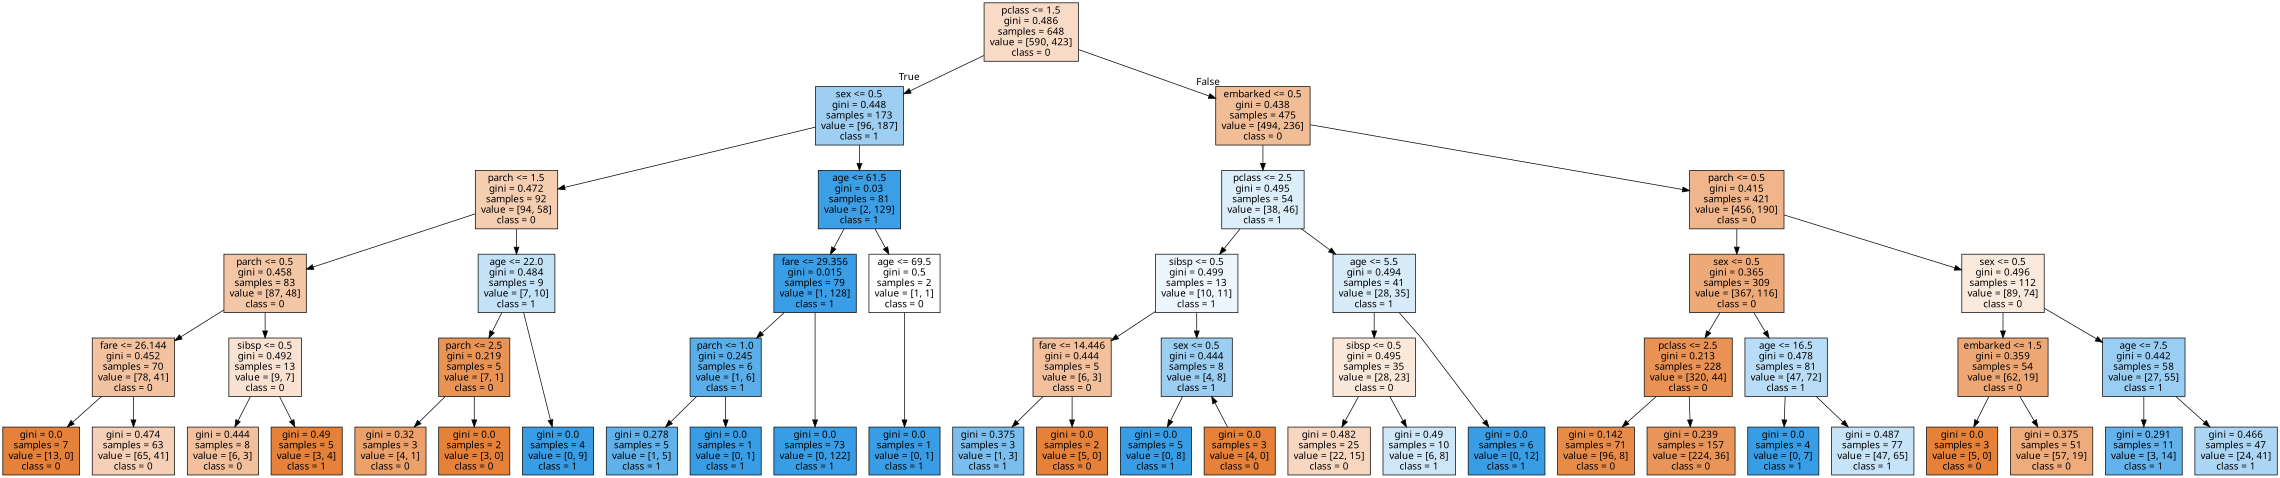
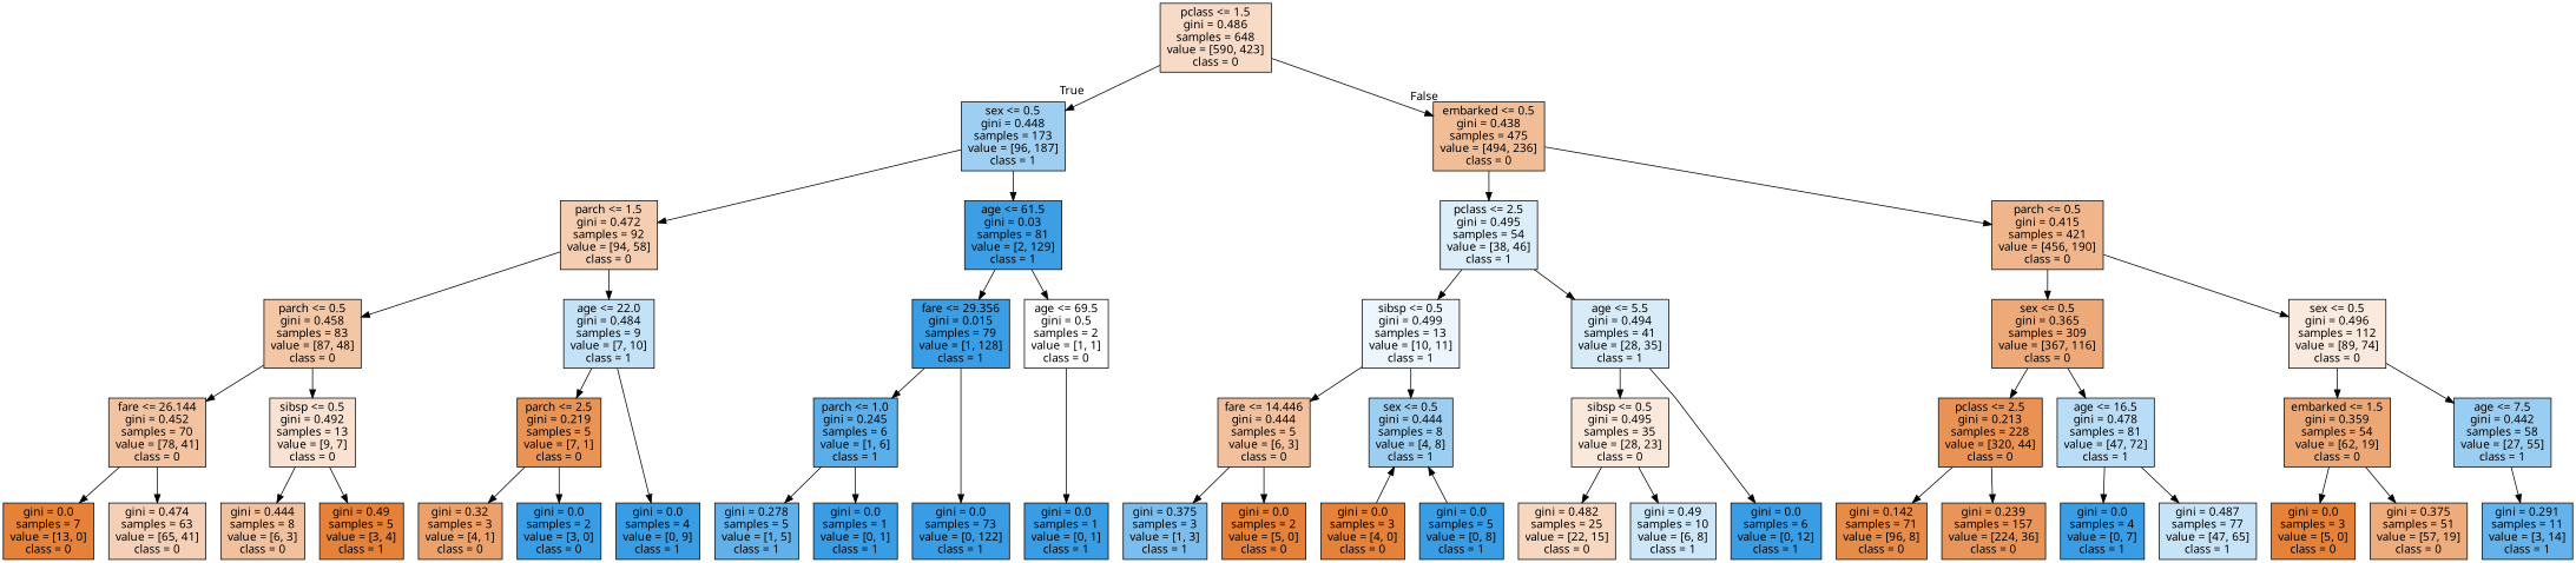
  digraph {
    fontname="Noto Sans"
    ranksep=equally
    splines=polyline
    node [color=black fillcolor="#399de5ff" fontname="Noto Sans" shape=box style=filled]
    edge [fontname="Noto Sans"]
    n1 [fillcolor="#e5813948" label="pclass <= 1.5\ngini = 0.486\nsamples = 648\nvalue = [590, 423]\nclass = 0"]
    n2 [fillcolor="#399de57c" label="sex <= 0.5\ngini = 0.448\nsamples = 173\nvalue = [96, 187]\nclass = 1"]
    n3 [fillcolor="#e5813985" label="embarked <= 0.5\ngini = 0.438\nsamples = 475\nvalue = [494, 236]\nclass = 0"]
    n4 [fillcolor="#e5813962" label="parch <= 1.5\ngini = 0.472\nsamples = 92\nvalue = [94, 58]\nclass = 0"]
    n5 [fillcolor="#399de5fb" label="age <= 61.5\ngini = 0.03\nsamples = 81\nvalue = [2, 129]\nclass = 1"]
    n6 [fillcolor="#399de52c" label="pclass <= 2.5\ngini = 0.495\nsamples = 54\nvalue = [38, 46]\nclass = 1"]
    n7 [fillcolor="#e5813995" label="parch <= 0.5\ngini = 0.415\nsamples = 421\nvalue = [456, 190]\nclass = 0"]
    n8 [fillcolor="#e5813972" label="parch <= 0.5\ngini = 0.458\nsamples = 83\nvalue = [87, 48]\nclass = 0"]
    n9 [fillcolor="#399de54d" label="age <= 22.0\ngini = 0.484\nsamples = 9\nvalue = [7, 10]\nclass = 1"]
    n10 [fillcolor="#399de5fd" label="fare <= 29.356\ngini = 0.015\nsamples = 79\nvalue = [1, 128]\nclass = 1"]
    n11 [fillcolor="#e5813900" label="age <= 69.5\ngini = 0.5\nsamples = 2\nvalue = [1, 1]\nclass = 0"]
    n12 [fillcolor="#399de517" label="sibsp <= 0.5\ngini = 0.499\nsamples = 13\nvalue = [10, 11]\nclass = 1"]
    n13 [fillcolor="#399de533" label="age <= 5.5\ngini = 0.494\nsamples = 41\nvalue = [28, 35]\nclass = 1"]
    n14 [fillcolor="#e58139ae" label="sex <= 0.5\ngini = 0.365\nsamples = 309\nvalue = [367, 116]\nclass = 0"]
    n15 [fillcolor="#e581392b" label="sex <= 0.5\ngini = 0.496\nsamples = 112\nvalue = [89, 74]\nclass = 0"]
    n16 [fillcolor="#e5813979" label="fare <= 26.144\ngini = 0.452\nsamples = 70\nvalue = [78, 41]\nclass = 0"]
    n17 [fillcolor="#e5813939" label="sibsp <= 0.5\ngini = 0.492\nsamples = 13\nvalue = [9, 7]\nclass = 0"]
    n18 [fillcolor="#e58139db" label="parch <= 2.5\ngini = 0.219\nsamples = 5\nvalue = [7, 1]\nclass = 0"]
    n19 [fillcolor="#399de5d4" label="parch <= 1.0\ngini = 0.245\nsamples = 6\nvalue = [1, 6]\nclass = 1"]
    n20 [fillcolor="#e581397f" label="fare <= 14.446\ngini = 0.444\nsamples = 5\nvalue = [6, 3]\nclass = 0"]
    n21 [fillcolor="#399de57f" label="sex <= 0.5\ngini = 0.444\nsamples = 8\nvalue = [4, 8]\nclass = 1"]
    n22 [fillcolor="#e581392e" label="sibsp <= 0.5\ngini = 0.495\nsamples = 35\nvalue = [28, 23]\nclass = 0"]
    n23 [fillcolor="#e58139dc" label="pclass <= 2.5\ngini = 0.213\nsamples = 228\nvalue = [320, 44]\nclass = 0"]
    n24 [fillcolor="#399de559" label="age <= 16.5\ngini = 0.478\nsamples = 81\nvalue = [47, 72]\nclass = 1"]
    n25 [fillcolor="#e58139b1" label="embarked <= 1.5\ngini = 0.359\nsamples = 54\nvalue = [62, 19]\nclass = 0"]
    n26 [fillcolor="#399de582" label="age <= 7.5\ngini = 0.442\nsamples = 58\nvalue = [27, 55]\nclass = 1"]
    n27 [fillcolor="#e58139ff" label="gini = 0.0\nsamples = 7\nvalue = [13, 0]\nclass = 0"]
    n28 [fillcolor="#e581395e" label="gini = 0.474\nsamples = 63\nvalue = [65, 41]\nclass = 0"]
    n29 [fillcolor="#e581397f" label="gini = 0.444\nsamples = 8\nvalue = [6, 3]\nclass = 0"]
    n30 [fillcolor="#e58139ff" label="gini = 0.49\nsamples = 5\nvalue = [3, 4]\nclass = 1"]
    n31 [label="gini = 0.0\nsamples = 4\nvalue = [0, 9]\nclass = 1"]
    n32 [fillcolor="#e58139bf" label="gini = 0.32\nsamples = 3\nvalue = [4, 1]\nclass = 0"]
-   n33 [fillcolor="#e58139ff" label="gini = 0.0\nsamples = 2\nvalue = [3, 0]\nclass = 0"]
+   n33 [label="gini = 0.0\nsamples = 2\nvalue = [3, 0]\nclass = 0"]
    n34 [fillcolor="#399de5cc" label="gini = 0.278\nsamples = 5\nvalue = [1, 5]\nclass = 1"]
    n35 [label="gini = 0.0\nsamples = 1\nvalue = [0, 1]\nclass = 1"]
    n36 [label="gini = 0.0\nsamples = 73\nvalue = [0, 122]\nclass = 1"]
    n37 [label="gini = 0.0\nsamples = 1\nvalue = [0, 1]\nclass = 1"]
    n38 [fillcolor="#399de5aa" label="gini = 0.375\nsamples = 3\nvalue = [1, 3]\nclass = 1"]
    n39 [fillcolor="#e58139ff" label="gini = 0.0\nsamples = 2\nvalue = [5, 0]\nclass = 0"]
    n40 [fillcolor="#e58139ff" label="gini = 0.0\nsamples = 3\nvalue = [4, 0]\nclass = 0"]
    n41 [label="gini = 0.0\nsamples = 5\nvalue = [0, 8]\nclass = 1"]
    n42 [label="gini = 0.0\nsamples = 6\nvalue = [0, 12]\nclass = 1"]
    n43 [fillcolor="#e5813951" label="gini = 0.482\nsamples = 25\nvalue = [22, 15]\nclass = 0"]
    n44 [fillcolor="#399de540" label="gini = 0.49\nsamples = 10\nvalue = [6, 8]\nclass = 1"]
    n45 [fillcolor="#e58139ea" label="gini = 0.142\nsamples = 71\nvalue = [96, 8]\nclass = 0"]
    n46 [fillcolor="#e58139d6" label="gini = 0.239\nsamples = 157\nvalue = [224, 36]\nclass = 0"]
    n47 [label="gini = 0.0\nsamples = 4\nvalue = [0, 7]\nclass = 1"]
    n48 [fillcolor="#399de547" label="gini = 0.487\nsamples = 77\nvalue = [47, 65]\nclass = 1"]
    n49 [fillcolor="#e58139ff" label="gini = 0.0\nsamples = 3\nvalue = [5, 0]\nclass = 0"]
    n50 [fillcolor="#e58139aa" label="gini = 0.375\nsamples = 51\nvalue = [57, 19]\nclass = 0"]
    n51 [fillcolor="#399de5c8" label="gini = 0.291\nsamples = 11\nvalue = [3, 14]\nclass = 1"]
-   n52 [fillcolor="#399de56a" label="gini = 0.466\nsamples = 47\nvalue = [24, 41]\nclass = 1"]
    subgraph sub_1 {
      rank=same
      n1
    }
    subgraph sub_2 {
      rank=same
      n2
      n3
    }
    subgraph sub_3 {
      rank=same
      n4
      n5
      n6
      n7
    }
    subgraph sub_4 {
      rank=same
      n8
      n9
      n10
      n11
      n12
      n13
      n14
      n15
    }
    subgraph sub_5 {
      rank=same
      n16
      n17
      n18
      n19
      n20
      n21
      n22
      n23
      n24
      n25
      n26
    }
    subgraph sub_6 {
      rank=same
      n27
      n28
      n29
      n30
      n31
      n32
      n33
      n34
      n35
      n36
      n37
      n38
      n39
      n40
      n41
      n42
      n43
      n44
      n45
      n46
      n47
      n48
      n49
      n50
      n51
-     n52
    }
    n1 -> n2 [headlabel=True labelangle=45 labeldistance=2.5]
    n1 -> n3 [headlabel=False labelangle=-45 labeldistance=2.5]
    n2 -> n4
    n2 -> n5
    n3 -> n6
    n3 -> n7
    n4 -> n8
    n4 -> n9
    n5 -> n10
    n5 -> n11
    n6 -> n12
    n6 -> n13
    n7 -> n14
    n7 -> n15
    n8 -> n16
    n8 -> n17
    n9 -> n18
    n9 -> n31
    n10 -> n19
    n10 -> n36
    n11 -> n37
    n12 -> n20
    n12 -> n21
    n13 -> n22
    n13 -> n42
    n14 -> n23
    n14 -> n24
    n15 -> n25
    n15 -> n26
    n16 -> n27
    n16 -> n28
    n17 -> n29
    n17 -> n30
    n18 -> n32
    n18 -> n33
    n19 -> n34
    n19 -> n35
    n20 -> n38
    n20 -> n39
-   n21 -> n41
+   n41 -> n21
    n22 -> n43
    n22 -> n44
    n23 -> n45
    n23 -> n46
    n24 -> n47
    n24 -> n48
    n25 -> n49
    n25 -> n50
    n26 -> n51
-   n26 -> n52
    n40 -> n21
  }
